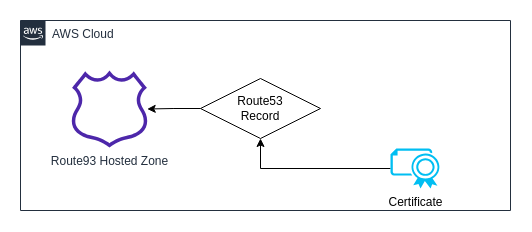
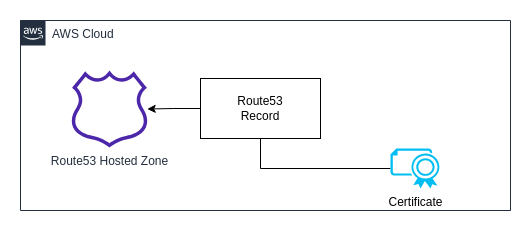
  <mxCell id="0" />
  <mxCell id="1" parent="0" />
  <mxCell id="2" value="AWS Cloud" style="points=[[0,0],[0.25,0],[0.5,0],[0.75,0],[1,0],[1,0.25],[1,0.5],[1,0.75],[1,1],[0.75,1],[0.5,1],[0.25,1],[0,1],[0,0.75],[0,0.5],[0,0.25]];outlineConnect=0;gradientColor=none;html=1;whiteSpace=wrap;fontSize=12;fontStyle=0;container=1;pointerEvents=0;collapsible=0;recursiveResize=0;shape=mxgraph.aws4.group;grIcon=mxgraph.aws4.group_aws_cloud_alt;strokeColor=#232F3E;fillColor=none;verticalAlign=top;align=left;spacingLeft=30;fontColor=#232F3E;dashed=0;" vertex="1" parent="1"><mxGeometry x="20" y="20" width="490" height="190" as="geometry" /></mxCell>
- <mxCell id="3" value="Route93 Hosted Zone" style="sketch=0;outlineConnect=0;fontColor=#232F3E;gradientColor=none;fillColor=#4D27AA;strokeColor=none;dashed=0;verticalLabelPosition=bottom;verticalAlign=top;align=center;html=1;fontSize=12;fontStyle=0;aspect=fixed;pointerEvents=1;shape=mxgraph.aws4.hosted_zone;" vertex="1" parent="2"><mxGeometry x="50" y="50" width="78" height="77" as="geometry" /></mxCell>
+ <mxCell id="3" value="Route53 Hosted Zone" style="sketch=0;outlineConnect=0;fontColor=#232F3E;gradientColor=none;fillColor=#4D27AA;strokeColor=none;dashed=0;verticalLabelPosition=bottom;verticalAlign=top;align=center;html=1;fontSize=12;fontStyle=0;aspect=fixed;pointerEvents=1;shape=mxgraph.aws4.hosted_zone;" vertex="1" parent="2"><mxGeometry x="50" y="50" width="78" height="77" as="geometry" /></mxCell>
  <mxCell id="4" style="edgeStyle=orthogonalEdgeStyle;rounded=0;orthogonalLoop=1;jettySize=auto;html=1;exitX=0;exitY=0.5;exitDx=0;exitDy=0;" edge="1" parent="2" source="5" target="3"><mxGeometry relative="1" as="geometry" /></mxCell>
- <mxCell id="5" value="Route53 &lt;br&gt;Record" style="rhombus;whiteSpace=wrap;html=1;" vertex="1" parent="2"><mxGeometry x="180" y="58" width="120" height="60" as="geometry" /></mxCell>
- <mxCell id="6" style="edgeStyle=orthogonalEdgeStyle;rounded=0;orthogonalLoop=1;jettySize=auto;html=1;" edge="1" parent="2" source="7" target="5"><mxGeometry relative="1" as="geometry" /></mxCell>
+ <mxCell id="5" value="Route53 &lt;br&gt;Record" style="rounded=0;whiteSpace=wrap;html=1;" vertex="1" parent="2"><mxGeometry x="180" y="58" width="120" height="60" as="geometry" /></mxCell>
+ <mxCell id="6" style="edgeStyle=orthogonalEdgeStyle;rounded=0;orthogonalLoop=1;jettySize=auto;html=1;endArrow=none;" edge="1" parent="2" source="7" target="5"><mxGeometry relative="1" as="geometry" /></mxCell>
  <mxCell id="7" value="Certificate&lt;br&gt;" style="verticalLabelPosition=bottom;html=1;verticalAlign=top;align=center;strokeColor=none;fillColor=#00BEF2;shape=mxgraph.azure.certificate;pointerEvents=1;" vertex="1" parent="2"><mxGeometry x="370" y="128" width="50" height="40" as="geometry" /></mxCell>
